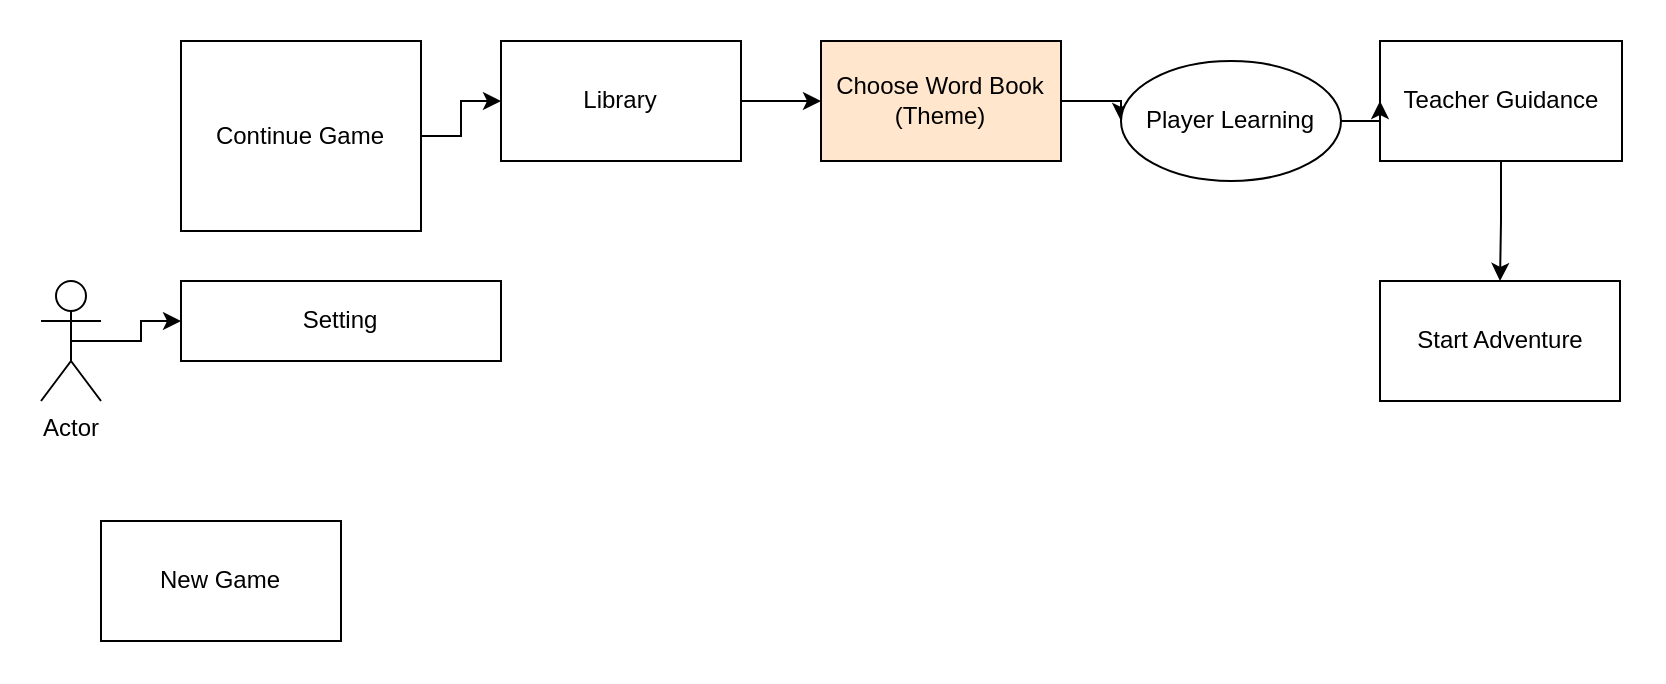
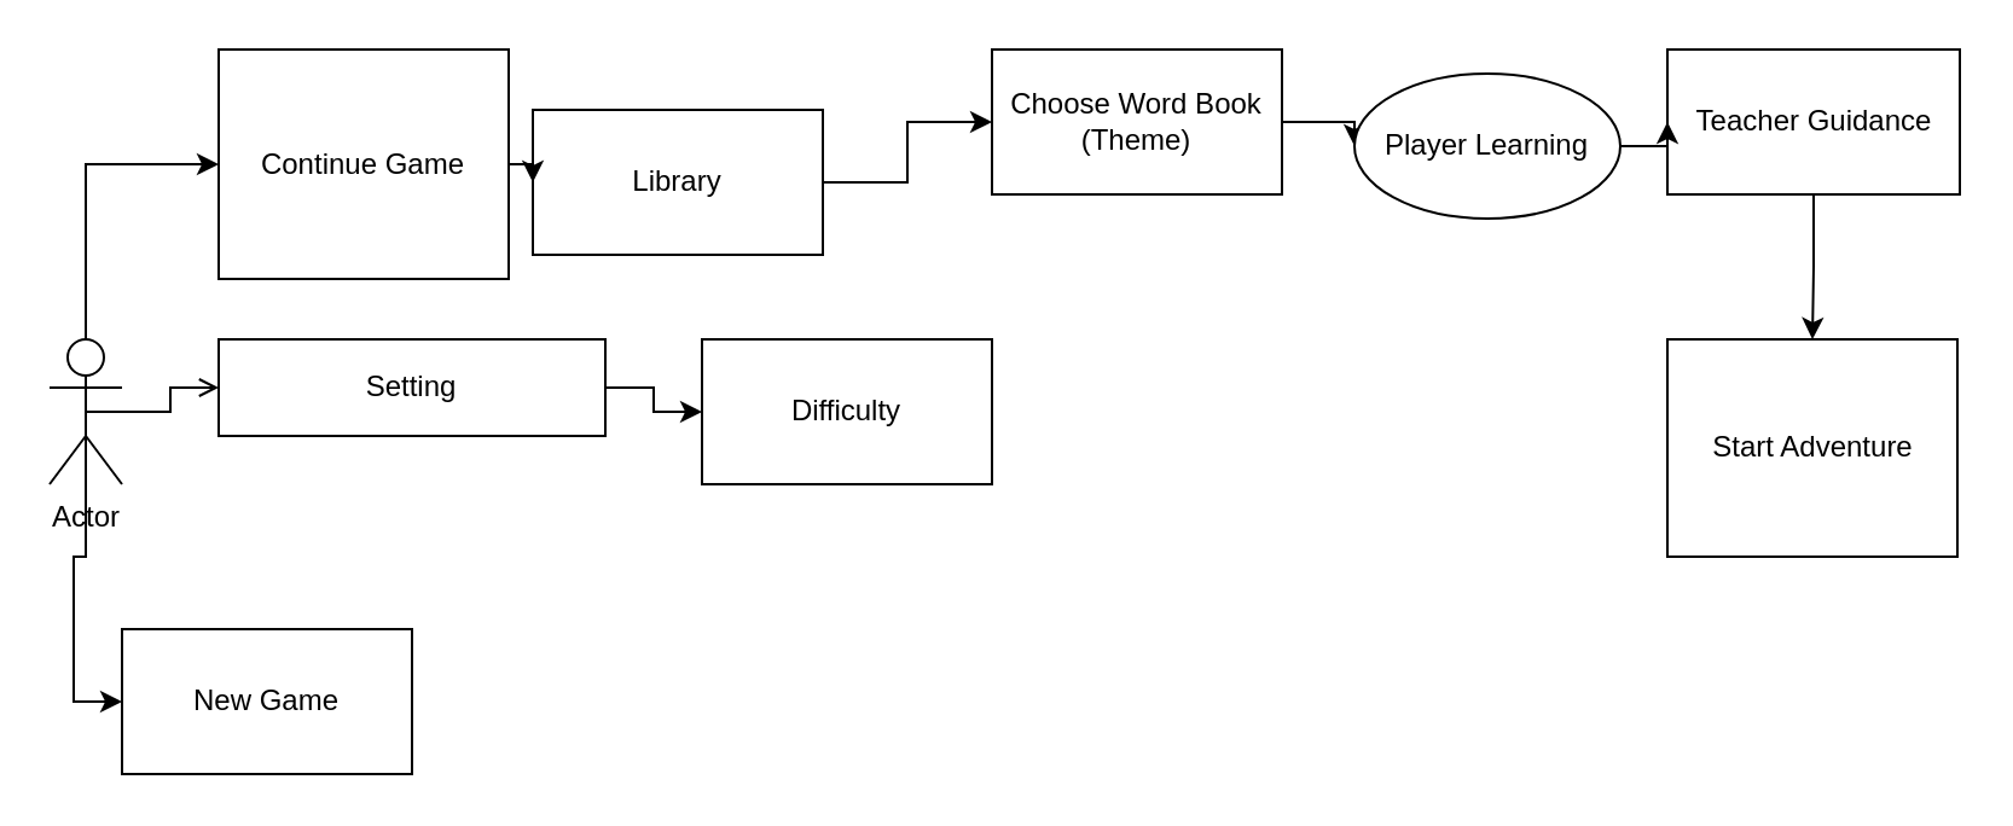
  <mxCell id="0" />
  <mxCell id="1" parent="0" />
- <mxCell id="3" style="edgeStyle=orthogonalEdgeStyle;rounded=0;orthogonalLoop=1;jettySize=auto;html=1;exitX=0.5;exitY=0.5;exitDx=0;exitDy=0;exitPerimeter=0;entryX=0;entryY=0.5;entryDx=0;entryDy=0;" edge="1" parent="1" source="5" target="16"><mxGeometry relative="1" as="geometry" /></mxCell>
+ <mxCell id="2" style="edgeStyle=orthogonalEdgeStyle;rounded=0;orthogonalLoop=1;jettySize=auto;html=1;exitX=0.5;exitY=0;exitDx=0;exitDy=0;exitPerimeter=0;entryX=0;entryY=0.5;entryDx=0;entryDy=0;" edge="1" parent="1" source="5" target="19"><mxGeometry relative="1" as="geometry" /></mxCell>
+ <mxCell id="3" style="edgeStyle=orthogonalEdgeStyle;rounded=0;orthogonalLoop=1;jettySize=auto;html=1;exitX=0.5;exitY=0.5;exitDx=0;exitDy=0;exitPerimeter=0;entryX=0;entryY=0.5;entryDx=0;entryDy=0;endArrow=open;" edge="1" parent="1" source="5" target="16"><mxGeometry relative="1" as="geometry" /></mxCell>
+ <mxCell id="4" style="edgeStyle=orthogonalEdgeStyle;rounded=0;orthogonalLoop=1;jettySize=auto;html=1;exitX=0.5;exitY=0.5;exitDx=0;exitDy=0;exitPerimeter=0;entryX=0;entryY=0.5;entryDx=0;entryDy=0;" edge="1" parent="1" source="5" target="17"><mxGeometry relative="1" as="geometry" /></mxCell>
  <mxCell id="5" value="Actor" style="shape=umlActor;verticalLabelPosition=bottom;verticalAlign=top;html=1;outlineConnect=0;" vertex="1" parent="1"><mxGeometry x="20" y="140" width="30" height="60" as="geometry" /></mxCell>
- <mxCell id="6" value="Start Adventure" style="rounded=0;whiteSpace=wrap;html=1;" vertex="1" parent="1"><mxGeometry x="689.5" y="140" width="120" height="60" as="geometry" /></mxCell>
+ <mxCell id="6" value="Start Adventure" style="rounded=0;whiteSpace=wrap;html=1;" vertex="1" parent="1"><mxGeometry x="689.5" y="140" width="120" height="90" as="geometry" /></mxCell>
  <mxCell id="7" style="edgeStyle=orthogonalEdgeStyle;rounded=0;orthogonalLoop=1;jettySize=auto;html=1;exitX=1;exitY=0.5;exitDx=0;exitDy=0;entryX=0;entryY=0.5;entryDx=0;entryDy=0;" edge="1" parent="1" source="8" target="10"><mxGeometry relative="1" as="geometry" /></mxCell>
- <mxCell id="8" value="L&lt;span style=&quot;background-color: initial;&quot;&gt;ibrary&lt;/span&gt;" style="rounded=0;whiteSpace=wrap;html=1;" vertex="1" parent="1"><mxGeometry x="250" y="20" width="120" height="60" as="geometry" /></mxCell>
+ <mxCell id="8" value="L&lt;span style=&quot;background-color: initial;&quot;&gt;ibrary&lt;/span&gt;" style="rounded=0;whiteSpace=wrap;html=1;" vertex="1" parent="1"><mxGeometry x="220" y="45" width="120" height="60" as="geometry" /></mxCell>
  <mxCell id="9" style="edgeStyle=orthogonalEdgeStyle;rounded=0;orthogonalLoop=1;jettySize=auto;html=1;exitX=1;exitY=0.5;exitDx=0;exitDy=0;entryX=0;entryY=0.5;entryDx=0;entryDy=0;" edge="1" parent="1" source="10" target="14"><mxGeometry relative="1" as="geometry" /></mxCell>
- <mxCell id="10" value="Choose Word Book&lt;div&gt;(Theme)&lt;/div&gt;" style="rounded=0;whiteSpace=wrap;html=1;fillColor=#ffe6cc;" vertex="1" parent="1"><mxGeometry x="410" y="20" width="120" height="60" as="geometry" /></mxCell>
+ <mxCell id="10" value="Choose Word Book&lt;div&gt;(Theme)&lt;/div&gt;" style="rounded=0;whiteSpace=wrap;html=1;" vertex="1" parent="1"><mxGeometry x="410" y="20" width="120" height="60" as="geometry" /></mxCell>
  <mxCell id="11" style="edgeStyle=orthogonalEdgeStyle;rounded=0;orthogonalLoop=1;jettySize=auto;html=1;exitX=0.5;exitY=1;exitDx=0;exitDy=0;" edge="1" parent="1" source="12" target="6"><mxGeometry relative="1" as="geometry" /></mxCell>
  <mxCell id="12" value="Teacher Guida&lt;span style=&quot;background-color: initial;&quot;&gt;nce&lt;/span&gt;" style="rounded=0;whiteSpace=wrap;html=1;align=center;" vertex="1" parent="1"><mxGeometry x="689.5" y="20" width="121" height="60" as="geometry" /></mxCell>
  <mxCell id="13" style="edgeStyle=orthogonalEdgeStyle;rounded=0;orthogonalLoop=1;jettySize=auto;html=1;exitX=1;exitY=0.5;exitDx=0;exitDy=0;entryX=0;entryY=0.5;entryDx=0;entryDy=0;" edge="1" parent="1" source="14" target="12"><mxGeometry relative="1" as="geometry" /></mxCell>
  <mxCell id="14" value="Player Learning" style="ellipse;whiteSpace=wrap;html=1;" vertex="1" parent="1"><mxGeometry x="560" y="30" width="110" height="60" as="geometry" /></mxCell>
+ <mxCell id="15" style="edgeStyle=orthogonalEdgeStyle;rounded=0;orthogonalLoop=1;jettySize=auto;html=1;exitX=1;exitY=0.5;exitDx=0;exitDy=0;entryX=0;entryY=0.5;entryDx=0;entryDy=0;" edge="1" parent="1" source="16" target="20"><mxGeometry relative="1" as="geometry" /></mxCell>
  <mxCell id="16" value="Sett&lt;span style=&quot;background-color: initial;&quot;&gt;ing&lt;/span&gt;" style="rounded=0;whiteSpace=wrap;html=1;" vertex="1" parent="1"><mxGeometry x="90" y="140" width="160" height="40" as="geometry" /></mxCell>
  <mxCell id="17" value="New Game" style="rounded=0;whiteSpace=wrap;html=1;" vertex="1" parent="1"><mxGeometry x="50" y="260" width="120" height="60" as="geometry" /></mxCell>
  <mxCell id="18" style="edgeStyle=orthogonalEdgeStyle;rounded=0;orthogonalLoop=1;jettySize=auto;html=1;exitX=1;exitY=0.5;exitDx=0;exitDy=0;entryX=0;entryY=0.5;entryDx=0;entryDy=0;" edge="1" parent="1" source="19" target="8"><mxGeometry relative="1" as="geometry" /></mxCell>
  <mxCell id="19" value="Continue Game" style="rounded=0;whiteSpace=wrap;html=1;" vertex="1" parent="1"><mxGeometry x="90" y="20" width="120" height="95" as="geometry" /></mxCell>
+ <mxCell id="20" value="Difficulty" style="rounded=0;whiteSpace=wrap;html=1;" vertex="1" parent="1"><mxGeometry x="290" y="140" width="120" height="60" as="geometry" /></mxCell>
